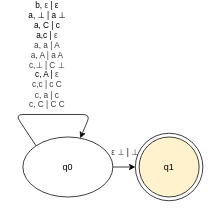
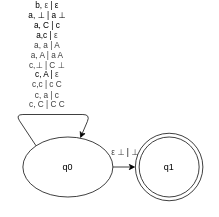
  <mxCell id="0" />
  <mxCell id="1" parent="0" />
  <mxCell id="2" value="" style="edgeStyle=none;html=1;entryX=0;entryY=0.5;entryDx=0;entryDy=0;" edge="1" parent="1" source="6" target="9"><mxGeometry relative="1" as="geometry"><mxPoint x="160" y="90" as="targetPoint" /></mxGeometry></mxCell>
  <mxCell id="3" value="&lt;span style=&quot;color: rgb(63, 63, 63);&quot;&gt;ε&lt;/span&gt;&amp;nbsp;&lt;span style=&quot;color: rgb(63, 63, 63);&quot;&gt;⊥&lt;/span&gt;&amp;nbsp;|&amp;nbsp;&lt;span style=&quot;color: rgb(63, 63, 63);&quot;&gt;⊥&lt;/span&gt;" style="edgeLabel;html=1;align=center;verticalAlign=middle;resizable=0;points=[];" vertex="1" connectable="0" parent="2"><mxGeometry x="-0.229" y="2" relative="1" as="geometry"><mxPoint x="3" y="-18" as="offset" /></mxGeometry></mxCell>
  <mxCell id="4" style="edgeStyle=none;html=1;exitX=0;exitY=0;exitDx=0;exitDy=0;" edge="1" parent="1" source="6" target="6"><mxGeometry relative="1" as="geometry"><mxPoint x="130" y="30" as="targetPoint" /><Array as="points"><mxPoint x="20" y="20" /><mxPoint x="120" y="20" /></Array></mxGeometry></mxCell>
  <mxCell id="5" value="b,&amp;nbsp;&lt;span data-processed=&quot;true&quot; data-sfc-cp=&quot;&quot; class=&quot;T286Pc&quot;&gt;&lt;span style=&quot;color: rgb(63, 63, 63);&quot;&gt;ε&lt;/span&gt;&amp;nbsp;|&amp;nbsp;&lt;/span&gt;&lt;span data-processed=&quot;true&quot; data-sfc-cp=&quot;&quot; class=&quot;T286Pc&quot;&gt;ε&lt;/span&gt;&lt;div&gt;&lt;span data-processed=&quot;true&quot; data-sfc-cp=&quot;&quot; class=&quot;T286Pc&quot;&gt;a, ⊥ | a ⊥&lt;/span&gt;&lt;/div&gt;&lt;div&gt;&lt;span data-processed=&quot;true&quot; data-sfc-cp=&quot;&quot; class=&quot;T286Pc&quot;&gt;a, C | c&lt;/span&gt;&lt;/div&gt;&lt;div&gt;&lt;span data-processed=&quot;true&quot; data-sfc-cp=&quot;&quot; class=&quot;T286Pc&quot;&gt;a,c |&amp;nbsp;&lt;/span&gt;&lt;span style=&quot;color: rgb(63, 63, 63); background-color: light-dark(#ffffff, var(--ge-dark-color, #121212));&quot;&gt;ε&lt;/span&gt;&lt;/div&gt;&lt;div&gt;&lt;span style=&quot;background-color: light-dark(#ffffff, var(--ge-dark-color, #121212)); color: rgb(63, 63, 63);&quot;&gt;a, a | A&lt;/span&gt;&lt;/div&gt;&lt;div&gt;&lt;span style=&quot;color: rgb(63, 63, 63); background-color: light-dark(#ffffff, var(--ge-dark-color, #121212));&quot;&gt;a, A | a A&lt;/span&gt;&lt;/div&gt;&lt;div&gt;&lt;span style=&quot;color: rgb(63, 63, 63);&quot;&gt;c,⊥ | C&amp;nbsp;&lt;/span&gt;&lt;span style=&quot;color: rgb(63, 63, 63); background-color: light-dark(#ffffff, var(--ge-dark-color, #121212));&quot;&gt;⊥&lt;/span&gt;&lt;/div&gt;&lt;div&gt;c, A |&amp;nbsp;&lt;span style=&quot;color: rgb(63, 63, 63); background-color: light-dark(#ffffff, var(--ge-dark-color, #121212));&quot;&gt;ε&lt;/span&gt;&lt;/div&gt;&lt;div&gt;&lt;span style=&quot;color: rgb(63, 63, 63); background-color: light-dark(#ffffff, var(--ge-dark-color, #121212));&quot;&gt;c,c | c C&lt;/span&gt;&lt;/div&gt;&lt;div&gt;&lt;span style=&quot;color: rgb(63, 63, 63); background-color: light-dark(#ffffff, var(--ge-dark-color, #121212));&quot;&gt;c, a | c&lt;/span&gt;&lt;/div&gt;&lt;div&gt;&lt;span style=&quot;color: rgb(63, 63, 63); background-color: light-dark(#ffffff, var(--ge-dark-color, #121212));&quot;&gt;c, C | C C&lt;/span&gt;&lt;/div&gt;" style="edgeLabel;html=1;align=center;verticalAlign=middle;resizable=0;points=[];" vertex="1" connectable="0" parent="4"><mxGeometry x="0.025" y="2" relative="1" as="geometry"><mxPoint x="-2" y="-78" as="offset" /></mxGeometry></mxCell>
  <mxCell id="6" value="q0" style="ellipse;whiteSpace=wrap;html=1;aspect=fixed;" vertex="1" parent="1"><mxGeometry x="30" y="50" width="120" height="80" as="geometry" /></mxCell>
  <mxCell id="7" value="" style="group" vertex="1" connectable="0" parent="1"><mxGeometry x="180" y="45" width="90" height="90" as="geometry" /></mxCell>
  <mxCell id="8" value="" style="group" vertex="1" connectable="0" parent="7"><mxGeometry width="90" height="90" as="geometry" /></mxCell>
  <mxCell id="9" value="" style="ellipse;whiteSpace=wrap;html=1;aspect=fixed;" vertex="1" parent="8"><mxGeometry width="90" height="90" as="geometry" /></mxCell>
- <mxCell id="10" value="q1" style="ellipse;whiteSpace=wrap;html=1;aspect=fixed;fillColor=#fff2cc;" vertex="1" parent="8"><mxGeometry x="5" y="5" width="80" height="80" as="geometry" /></mxCell>
+ <mxCell id="10" value="q1" style="ellipse;whiteSpace=wrap;html=1;aspect=fixed;" vertex="1" parent="8"><mxGeometry x="5" y="5" width="80" height="80" as="geometry" /></mxCell>
